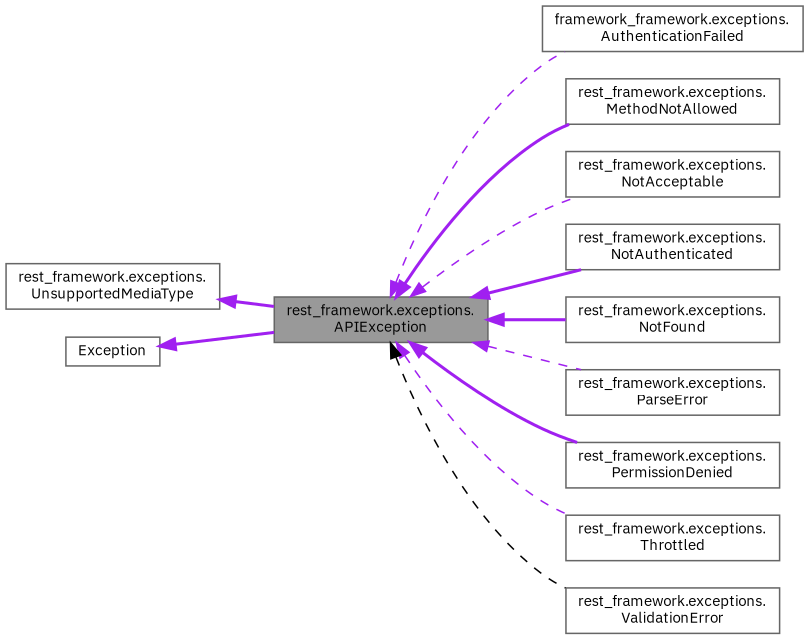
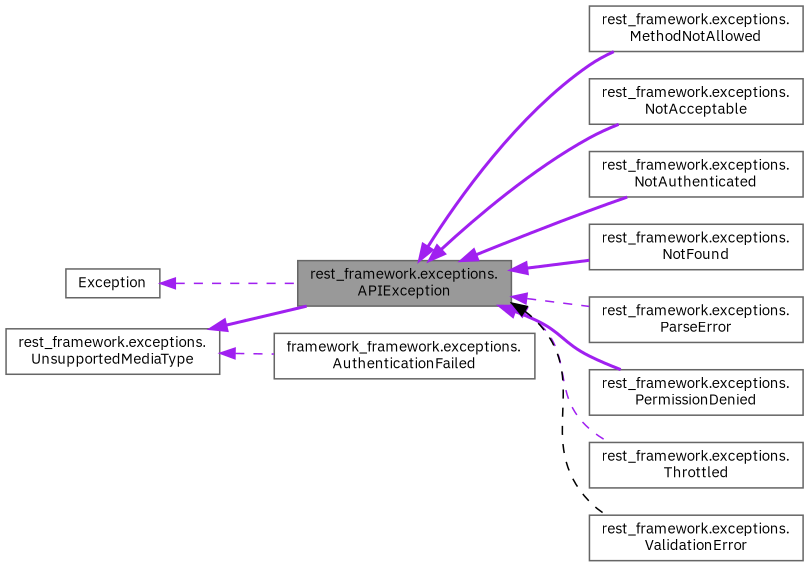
  digraph {
    fontname="IBM Plex Sans"
    rankdir=LR
    node [color=gray40 fillcolor=white fontname="IBM Plex Sans" fontsize=10 shape=box style=filled]
    edge [color=purple dir=back fontname="IBM Plex Sans" fontsize=10 labelfontname=Helvetica labelfontsize=10 style=bold]
    n1 [fillcolor=grey60 fontcolor=black height=0.2 label="rest_framework.exceptions.\lAPIException" width=0.4]
    n2 [height=0.2 label="framework_framework.exceptions.\lAuthenticationFailed" width=0.4]
    n3 [height=0.2 label="rest_framework.exceptions.\lMethodNotAllowed" width=0.4]
    n4 [height=0.2 label="rest_framework.exceptions.\lNotAcceptable" width=0.4]
    n5 [height=0.2 label="rest_framework.exceptions.\lNotAuthenticated" width=0.4]
    n6 [height=0.2 label="rest_framework.exceptions.\lNotFound" width=0.4]
    n7 [height=0.2 label="rest_framework.exceptions.\lParseError" width=0.4]
    n8 [height=0.2 label="rest_framework.exceptions.\lPermissionDenied" width=0.4]
    n9 [height=0.2 label="rest_framework.exceptions.\lThrottled" width=0.4]
    n10 [height=0.2 label="rest_framework.exceptions.\lValidationError" width=0.4]
    n11 [height=0.2 label="rest_framework.exceptions.\lUnsupportedMediaType" width=0.4]
    n12 [height=0.2 label=Exception width=0.4]
-   n1 -> n2 [style=dashed]
+   n11 -> n2 [style=dashed]
    n1 -> n3
-   n1 -> n4 [style=dashed]
+   n1 -> n4
    n1 -> n5
    n1 -> n6
    n1 -> n7 [style=dashed]
    n1 -> n8
    n1 -> n9 [style=dashed]
    n1 -> n10 [color=black style=dashed]
    n11 -> n1
-   n12 -> n1
+   n12 -> n1 [style=dashed]
  }
